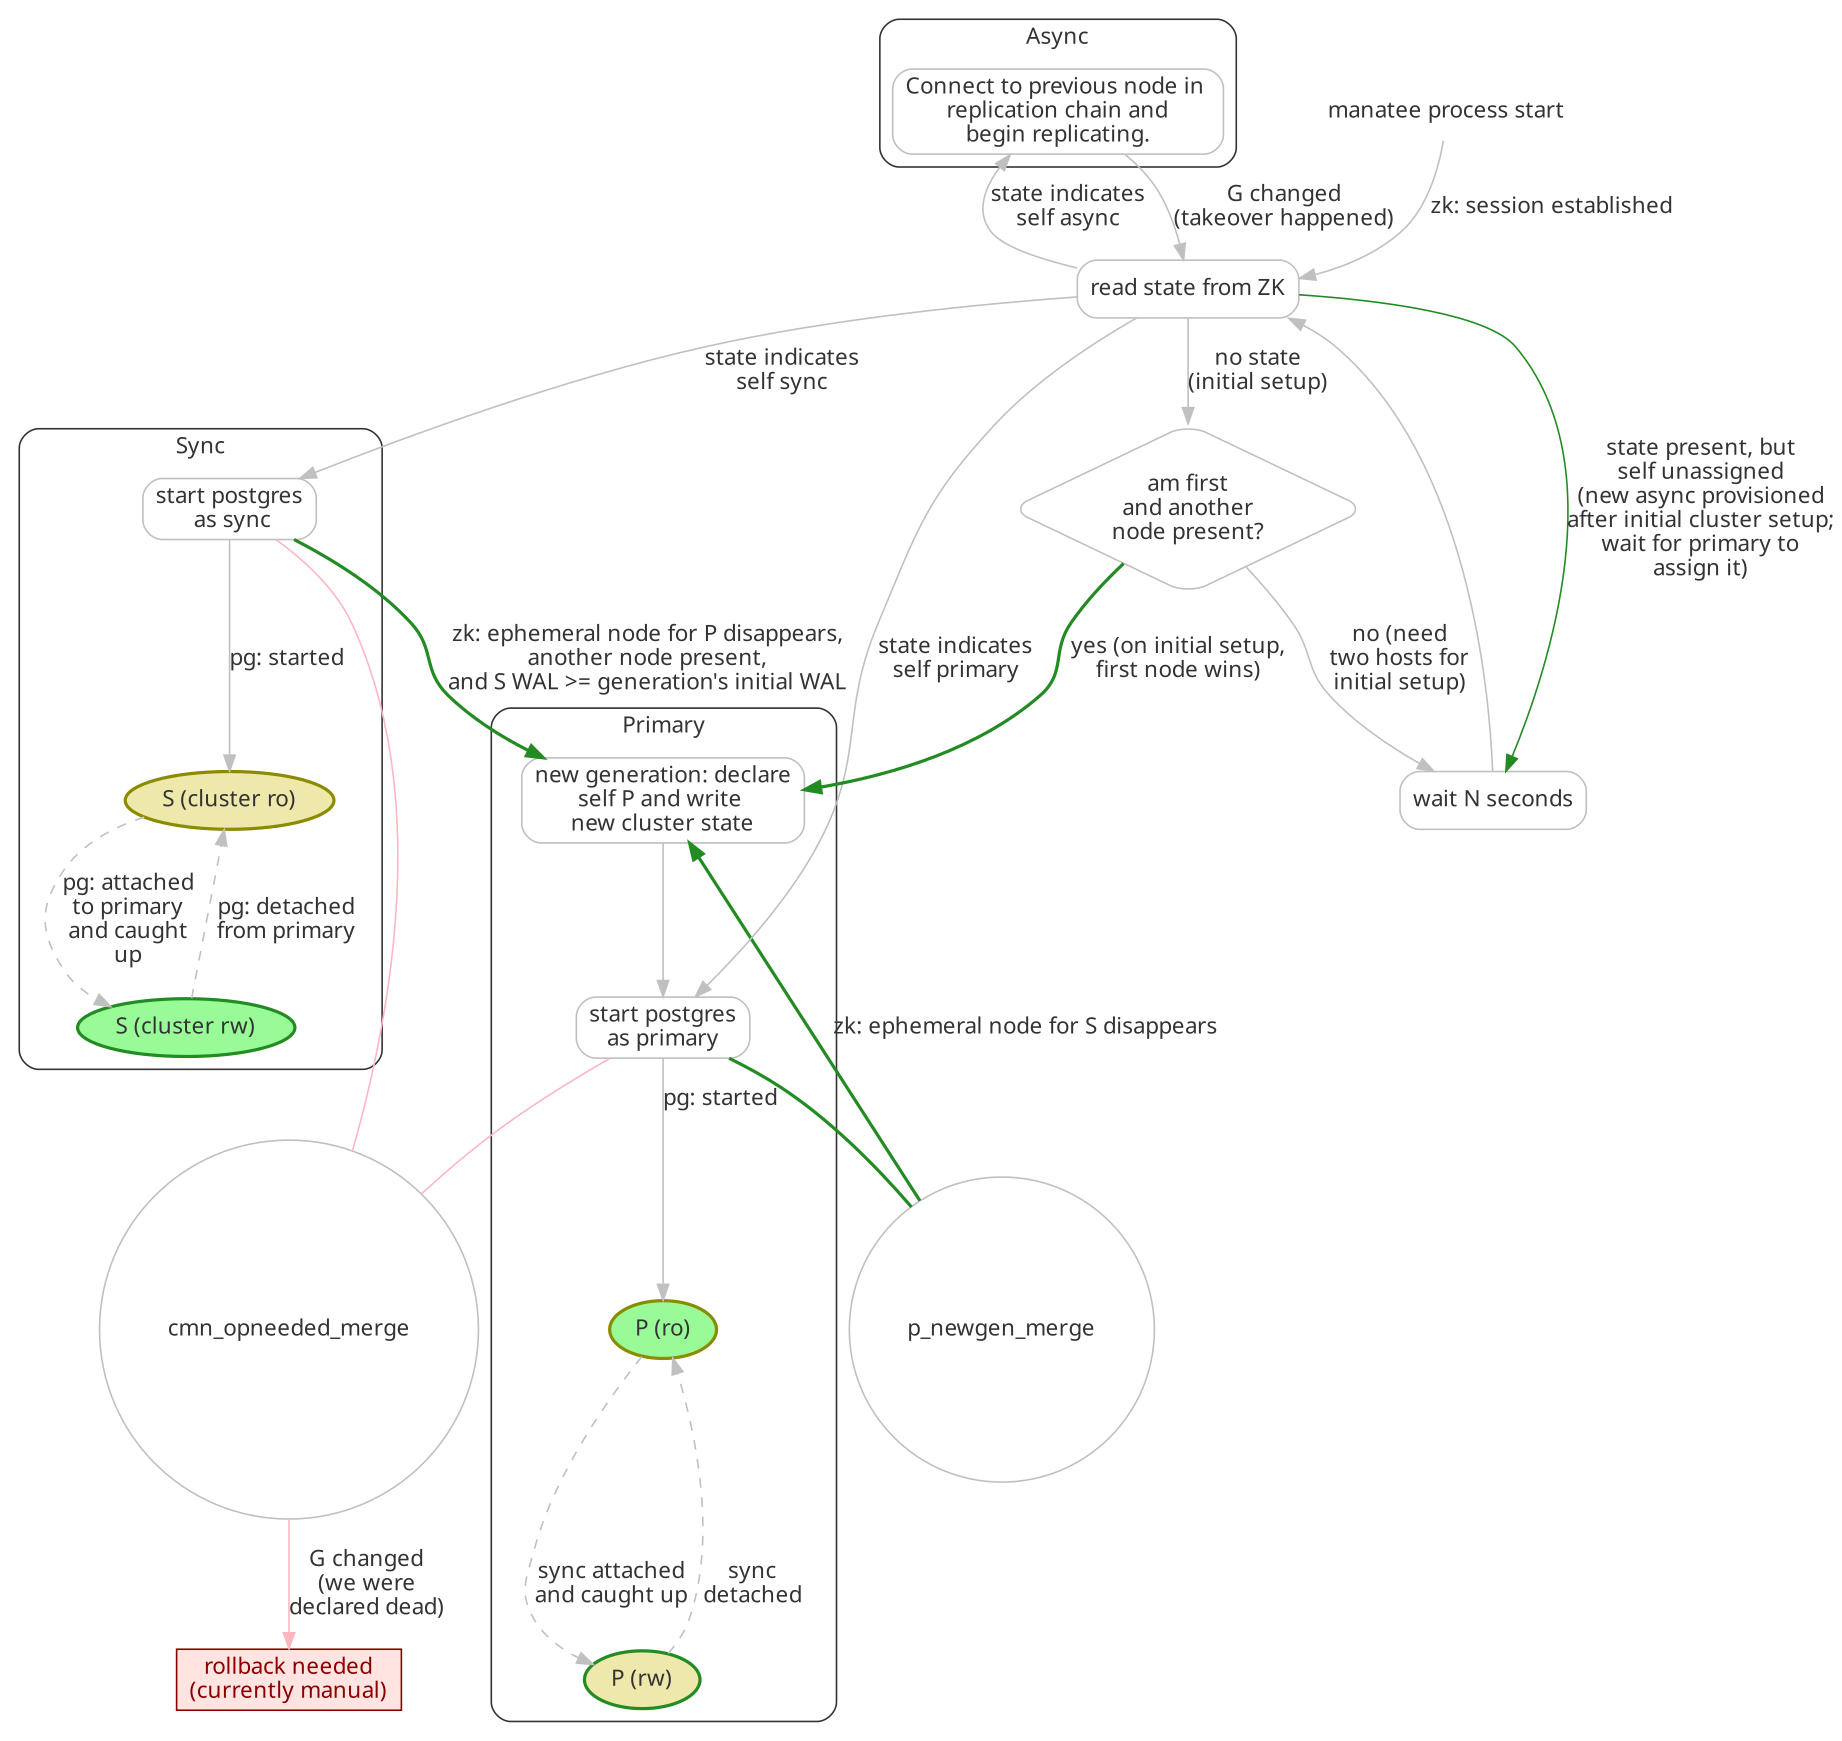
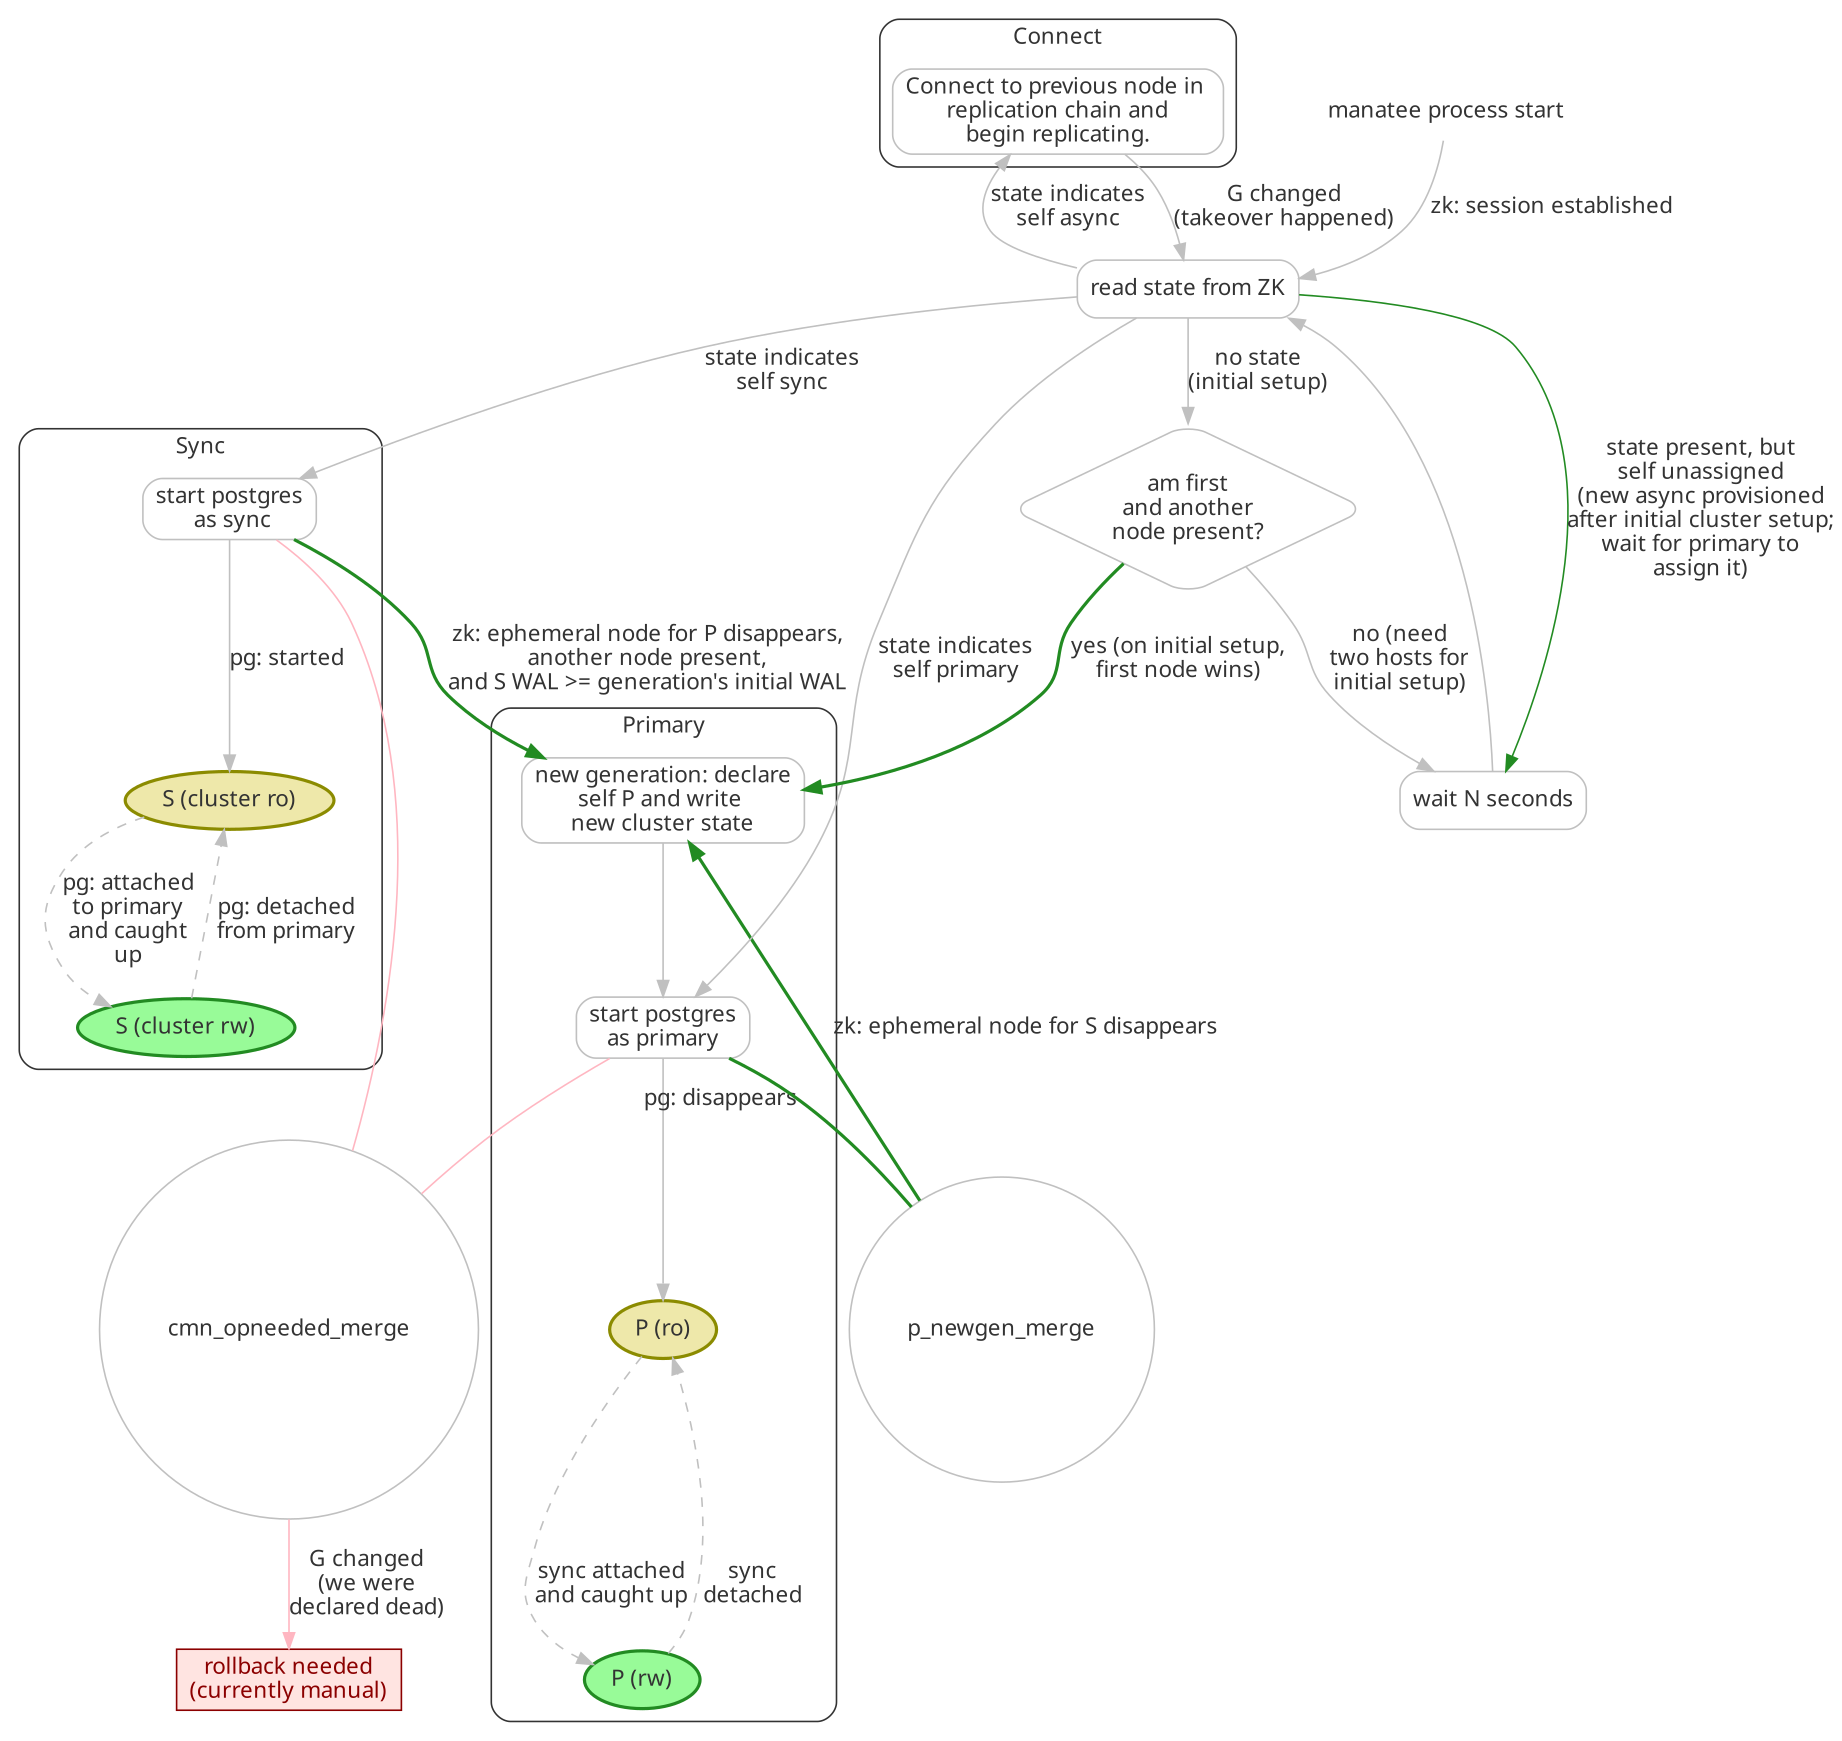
  digraph {
    color=gray20
    compound=true
    fontcolor=gray20
    fontname="Noto Sans"
    splines=spline
    style=rounded
    node [color=gray fontcolor=gray20 fontname="Noto Sans" shape=box style=rounded]
    edge [color=gray fontcolor=gray20 fontname="Noto Sans"]
    n1 [group=primary label="new generation: declare\nself P and write \nnew cluster state"]
    n2 [group=primary label="start postgres\nas primary"]
-   n3 [color=yellow4 fillcolor=palegreen group=primary label="P (ro)" style="filled,bold" shape=""]
-   n4 [color=forestgreen fillcolor=palegoldenrod group=primary label="P (rw)" style="filled,bold" shape=""]
+   n3 [color=yellow4 fillcolor=palegoldenrod group=primary label="P (ro)" style="filled,bold" shape=""]
+   n4 [color=forestgreen fillcolor=palegreen group=primary label="P (rw)" style="filled,bold" shape=""]
    n5 [group=sync label="start postgres\n as sync"]
    n6 [color=yellow4 fillcolor=palegoldenrod group=sync label="S (cluster ro)" style="filled,bold" shape=""]
    n7 [color=forestgreen fillcolor=palegreen group=sync label="S (cluster rw)" style="filled,bold" shape=""]
    n8 [group=startup_main label="Connect to previous node in \nreplication chain and\nbegin replicating."]
    cmn_opneeded_merge [height=0.01 shape=circle width=0.01]
    p_newgen_merge [height=0.01 shape=circle width=0.01]
    n11 [group=startup_main label="read state from ZK"]
    n12 [color=white fontstyle=bold group=startup_main label="manatee process start"]
    n13 [label="wait N seconds"]
    n14 [label="am first\nand another\nnode present?" shape=diamond]
    n15 [color=red4 fillcolor=mistyrose fontcolor=red4 label="rollback needed\n(currently manual)" style=filled]
    subgraph cluster_1 {
      label=Primary
      n1
      n2
      n3
      n4
    }
    subgraph cluster_2 {
      label=Sync
      n5
      n6
      n7
    }
    subgraph cluster_3 {
-     label=Async
+     label=Connect
      n8
    }
    n1 -> n2
-   n2 -> n3 [label="pg: started"]
+   n2 -> n3 [label="pg: disappears"]
    n2 -> cmn_opneeded_merge [arrowhead=none color=lightpink]
    n2 -> p_newgen_merge [arrowhead=none color=forestgreen style=bold]
    n3 -> n4 [label="sync attached\nand caught up" style=dashed]
    n4 -> n3 [label="sync\ndetached" style=dashed]
    n5 -> n1 [color=forestgreen label="zk: ephemeral node for P disappears,\nanother node present,\nand S WAL >= generation's initial WAL\n" style=bold]
    n5 -> n6 [label="pg: started"]
    n5 -> cmn_opneeded_merge [arrowhead=none color=lightpink]
    n6 -> n7 [label="pg: attached\nto primary\nand caught\nup" style=dashed]
    n7 -> n6 [label="pg: detached\nfrom primary" style=dashed]
    n8 -> n11 [label="G changed\n(takeover happened)"]
    cmn_opneeded_merge -> n15 [color=lightpink label="G changed\n(we were\ndeclared dead)"]
    p_newgen_merge -> n1 [color=forestgreen label="zk: ephemeral node for S disappears" style=bold]
    n11 -> n2 [label="state indicates\nself primary"]
    n11 -> n5 [label="state indicates\nself sync"]
    n11 -> n8 [label="state indicates\nself async"]
    n11 -> n13 [color=forestgreen label="state present, but\nself unassigned\n(new async provisioned\nafter initial cluster setup;\nwait for primary to\nassign it)"]
    n11 -> n14 [label="no state\n(initial setup)"]
    n12 -> n11 [label="zk: session established"]
    n13 -> n11
    n14 -> n1 [color=forestgreen label="yes (on initial setup,\nfirst node wins)" style=bold]
    n14 -> n13 [label="no (need\ntwo hosts for\ninitial setup)"]
  }
